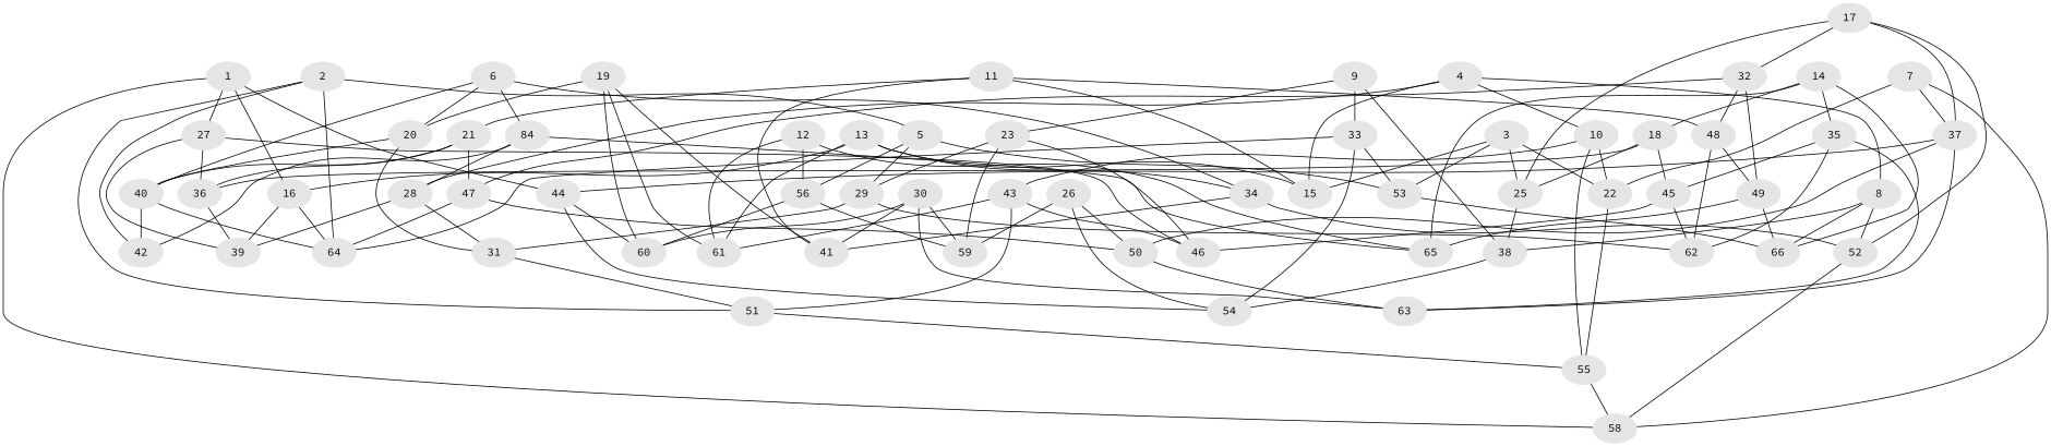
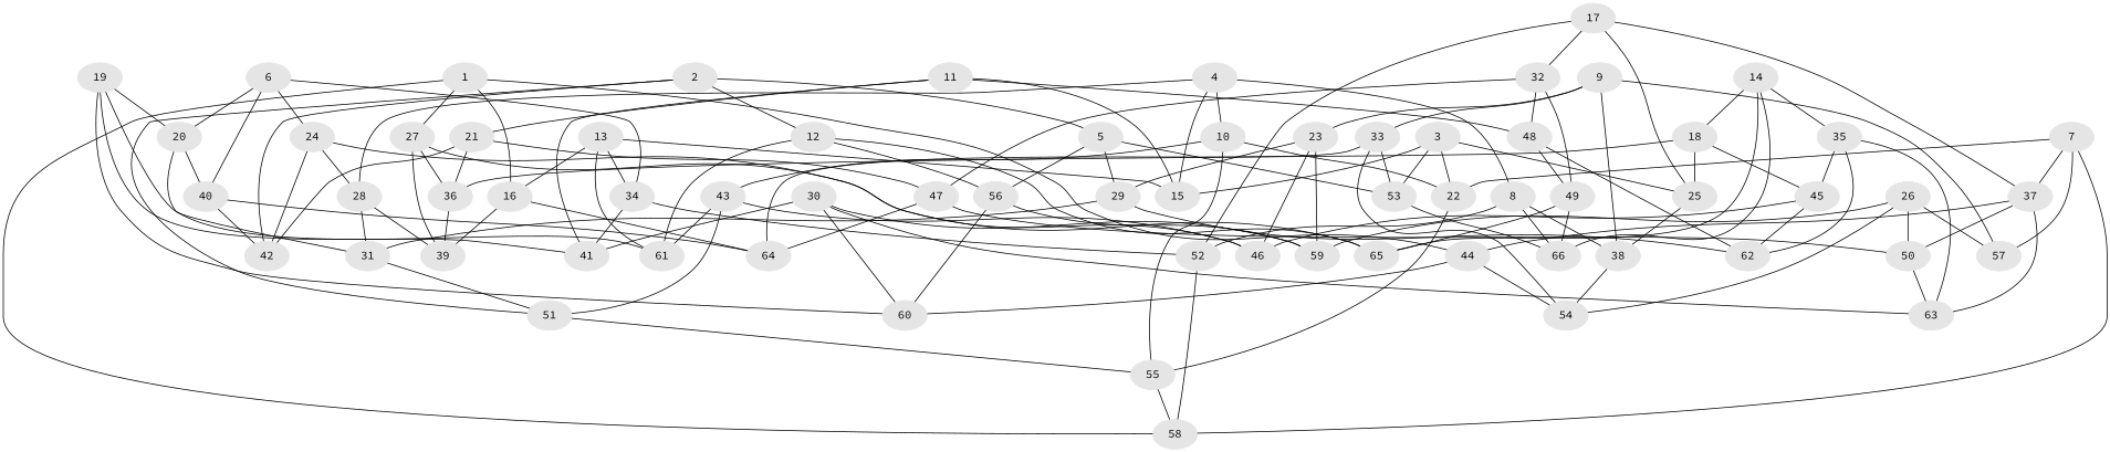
  graph {
    fontname="Source Code Pro"
    node [color=gray90 fontname="Source Code Pro" style=filled]
    edge [fontname="Source Code Pro"]
    1
    16
    27
    44
    58
    39
    64
    36
    46
    60
    54
    2
    5
    12
    42
    51
    53
    29
    56
    61
    65
    55
    3
    15
    22
    25
    38
    66
    4
    8
    10
    28
    52
    43
    31
    62
    59
    6
    20
-   24 [label=84]
+   24
    34
    40
    41
    7
    37
+   57
    50
    63
    9
    23
    33
    11
    21
    48
    47
    49
    13
    14
    18
    35
    45
    17
    32
    19
    26
    30
    1 -- 16
    1 -- 27
    1 -- 44
    1 -- 58
    16 -- 39
    16 -- 64
    27 -- 39
    27 -- 36
    27 -- 46
    44 -- 60
    44 -- 54
    36 -- 39
    2 -- 5
-   2 -- 64
+   2 -- 12
    2 -- 42
    2 -- 51
    5 -- 53
    5 -- 29
    5 -- 56
    12 -- 56
    12 -- 61
    12 -- 65
    51 -- 55
    53 -- 66
    29 -- 31
    29 -- 62
    56 -- 60
    56 -- 59
    55 -- 58
    3 -- 53
    3 -- 15
    3 -- 22
    3 -- 25
    22 -- 55
    25 -- 38
    38 -- 54
    4 -- 15
    4 -- 8
    4 -- 10
    4 -- 28
    8 -- 38
    8 -- 66
    8 -- 52
    10 -- 55
    10 -- 22
    10 -- 43
    28 -- 39
    28 -- 31
    52 -- 58
    43 -- 46
    43 -- 51
    43 -- 61
    31 -- 51
    6 -- 20
    6 -- 24
    6 -- 34
    6 -- 40
    20 -- 31
    20 -- 40
    24 -- 42
    24 -- 65
    24 -- 28
    34 -- 52
    34 -- 41
    40 -- 64
    40 -- 42
    7 -- 58
    7 -- 22
    7 -- 37
+   7 -- 57
    37 -- 44
    37 -- 50
    37 -- 63
    50 -- 63
    9 -- 38
+   9 -- 57
    9 -- 23
    9 -- 33
    23 -- 46
    23 -- 29
    23 -- 59
    33 -- 64
    33 -- 54
    33 -- 53
    11 -- 15
    11 -- 41
    11 -- 21
    11 -- 48
    21 -- 36
-   21 -- 40
+   21 -- 42
    21 -- 47
    48 -- 62
    48 -- 49
    47 -- 64
    47 -- 50
    49 -- 65
    49 -- 66
    13 -- 16
    13 -- 61
    13 -- 15
    13 -- 34
    14 -- 65
    14 -- 66
    14 -- 18
    14 -- 35
    18 -- 36
    18 -- 25
    18 -- 45
    35 -- 62
    35 -- 63
    35 -- 45
    45 -- 46
    45 -- 62
    17 -- 25
    17 -- 52
    17 -- 37
    17 -- 32
    32 -- 48
    32 -- 47
    32 -- 49
    19 -- 60
    19 -- 61
    19 -- 20
    19 -- 41
    26 -- 54
    26 -- 59
+   26 -- 57
    26 -- 50
    30 -- 60
    30 -- 59
    30 -- 41
    30 -- 63
  }
